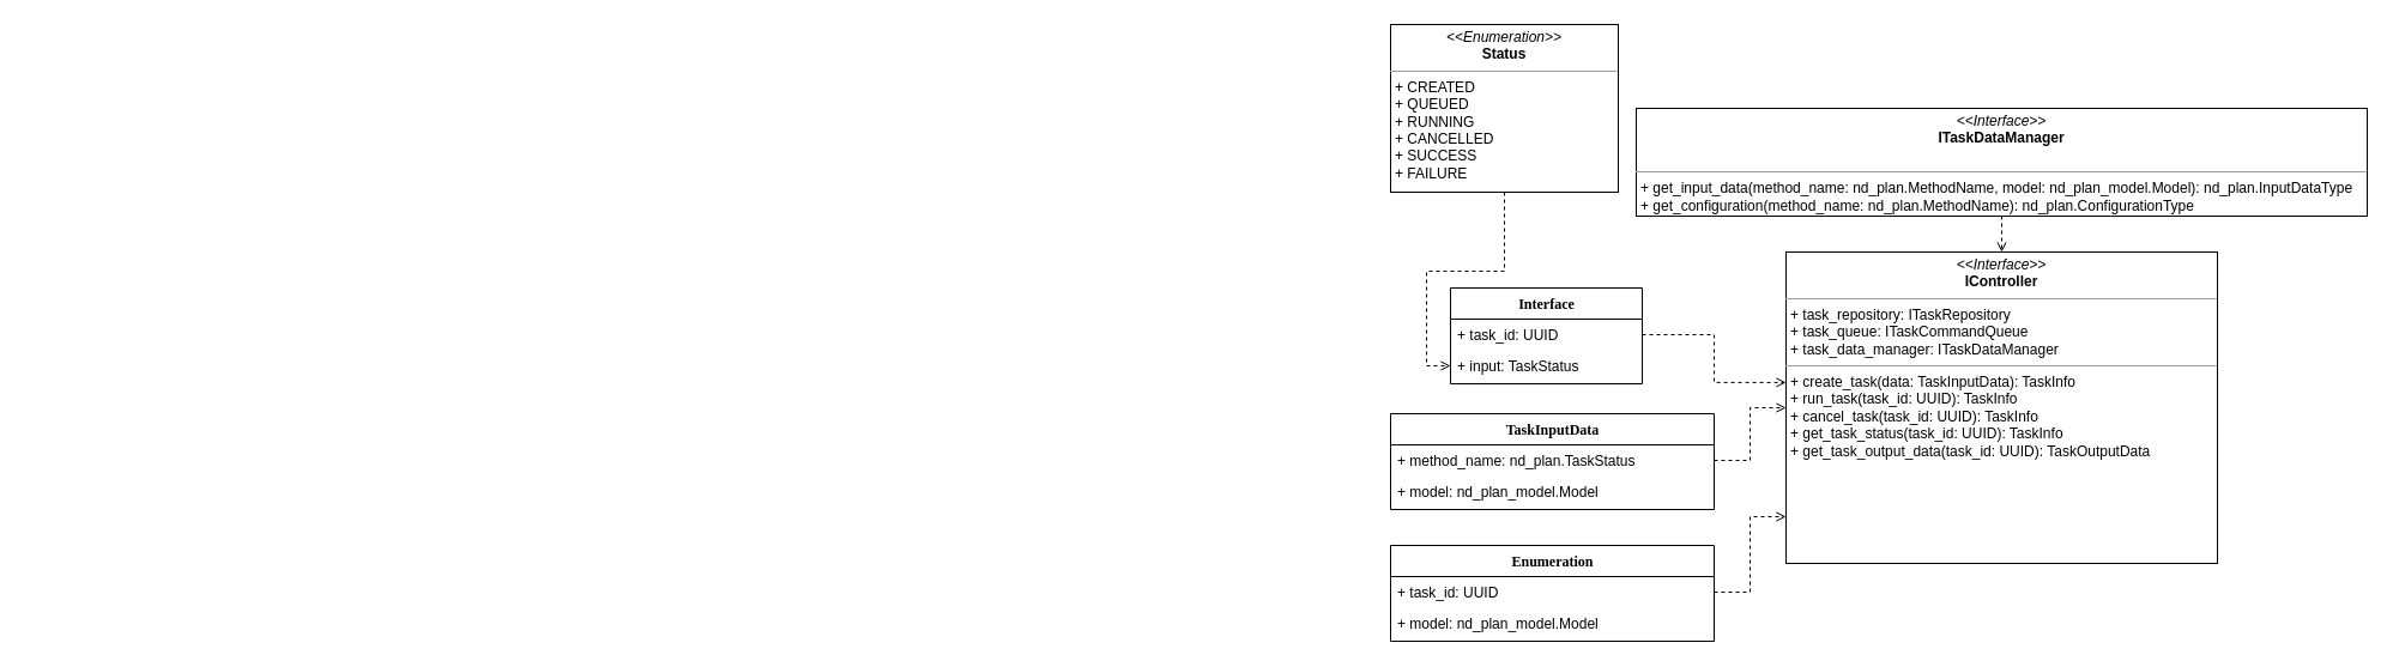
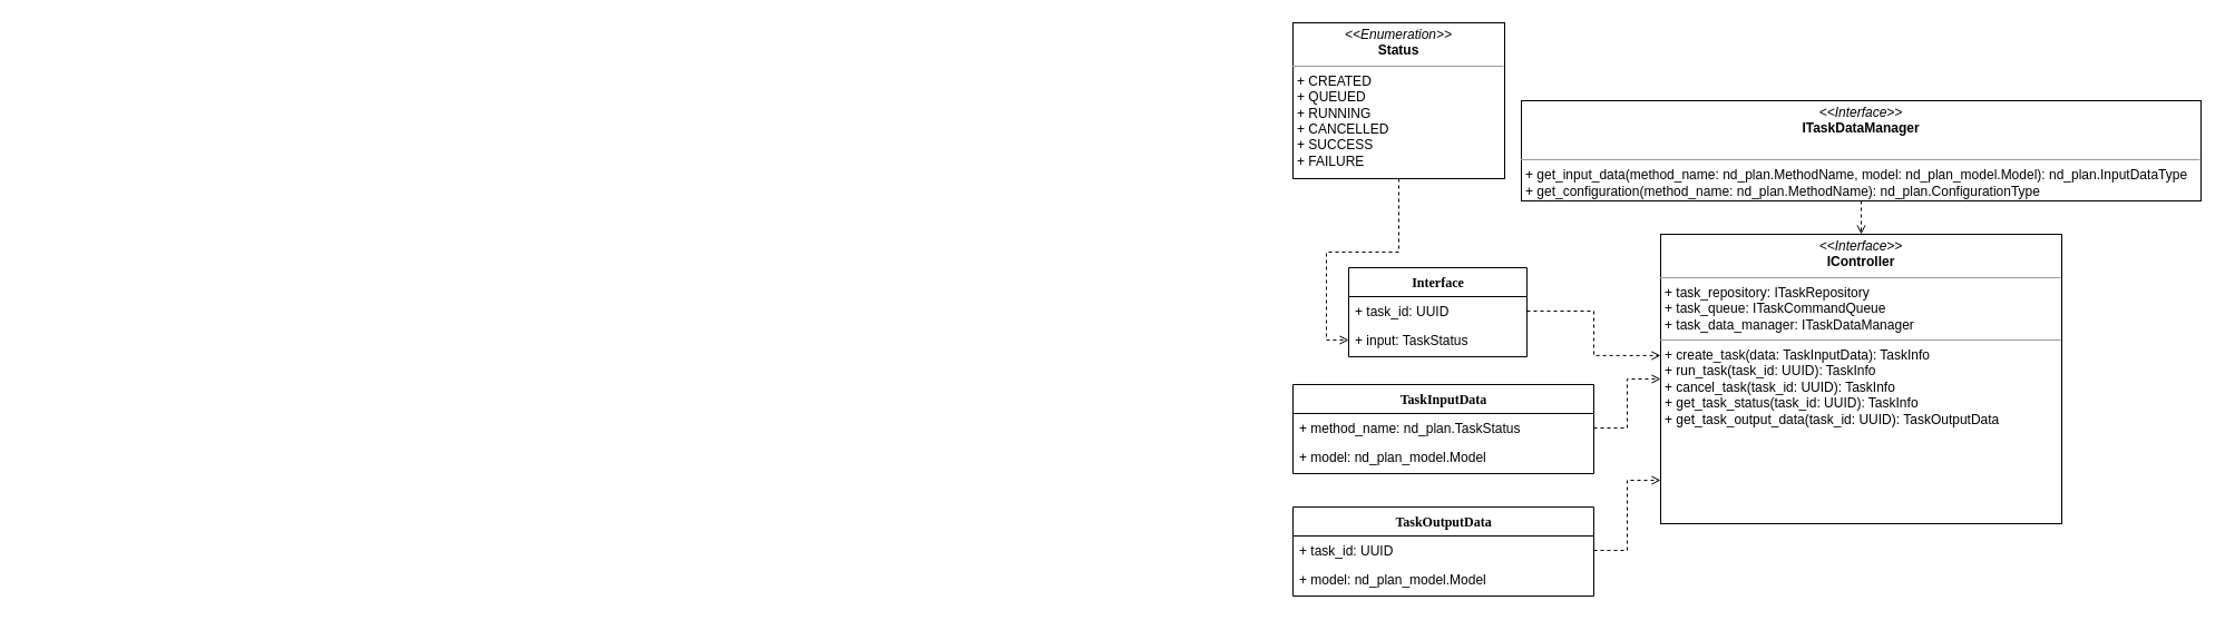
  <mxCell id="0" />
  <mxCell id="1" parent="0" />
  <mxCell id="2" style="edgeStyle=orthogonalEdgeStyle;rounded=0;orthogonalLoop=1;jettySize=auto;html=1;exitX=1;exitY=0.5;exitDx=0;exitDy=0;entryX=0;entryY=0.5;entryDx=0;entryDy=0;dashed=1;endArrow=open;endFill=0;" parent="1" edge="1"><mxGeometry relative="1" as="geometry"><Array as="points"><mxPoint x="300" y="310" /><mxPoint x="300" y="190" /><mxPoint x="20" y="190" /><mxPoint x="20" y="55" /></Array><mxPoint x="30" y="55" as="targetPoint" /></mxGeometry></mxCell>
  <mxCell id="3" style="edgeStyle=orthogonalEdgeStyle;rounded=0;orthogonalLoop=1;jettySize=auto;html=1;exitX=0.5;exitY=1;exitDx=0;exitDy=0;entryX=0.5;entryY=0;entryDx=0;entryDy=0;dashed=1;endArrow=open;endFill=0;" parent="1" source="4" target="16" edge="1"><mxGeometry relative="1" as="geometry" /></mxCell>
  <mxCell id="4" value="&lt;p style=&quot;margin: 0px ; margin-top: 4px ; text-align: center&quot;&gt;&lt;i&gt;&amp;lt;&amp;lt;Interface&amp;gt;&amp;gt;&lt;/i&gt;&lt;br&gt;&lt;b&gt;ITaskDataManager&lt;/b&gt;&lt;/p&gt;&lt;br&gt;&lt;hr size=&quot;1&quot;&gt;&lt;p style=&quot;margin: 0px ; margin-left: 4px&quot;&gt;+ get_input_data(method_name: nd_plan.MethodName, model: nd_plan_model.Model): nd_plan.InputDataType&lt;br&gt;+ get_configuration(method_name: nd_plan.MethodName): nd_plan.ConfigurationType&lt;/p&gt;&lt;p style=&quot;margin: 0px ; margin-left: 4px&quot;&gt;&lt;br&gt;&lt;/p&gt;" style="verticalAlign=top;align=left;overflow=fill;fontSize=12;fontFamily=Helvetica;html=1;rounded=0;shadow=0;comic=0;labelBackgroundColor=none;strokeWidth=1" parent="1" vertex="1"><mxGeometry x="1365" y="90" width="610" height="90" as="geometry" /></mxCell>
  <mxCell id="5" value="Interface" style="swimlane;html=1;fontStyle=1;align=center;verticalAlign=top;childLayout=stackLayout;horizontal=1;startSize=26;horizontalStack=0;resizeParent=1;resizeLast=0;collapsible=1;marginBottom=0;swimlaneFillColor=#ffffff;rounded=0;shadow=0;comic=0;labelBackgroundColor=none;strokeWidth=1;fillColor=none;fontFamily=Verdana;fontSize=12" parent="1" vertex="1"><mxGeometry x="1210" y="240" width="160" height="80" as="geometry" /></mxCell>
  <mxCell id="6" value="+ task_id: UUID" style="text;html=1;strokeColor=none;fillColor=none;align=left;verticalAlign=top;spacingLeft=4;spacingRight=4;whiteSpace=wrap;overflow=hidden;rotatable=0;points=[[0,0.5],[1,0.5]];portConstraint=eastwest;" parent="5" vertex="1"><mxGeometry y="26" width="160" height="26" as="geometry" /></mxCell>
  <mxCell id="7" value="+ input: TaskStatus" style="text;html=1;strokeColor=none;fillColor=none;align=left;verticalAlign=top;spacingLeft=4;spacingRight=4;whiteSpace=wrap;overflow=hidden;rotatable=0;points=[[0,0.5],[1,0.5]];portConstraint=eastwest;" parent="5" vertex="1"><mxGeometry y="52" width="160" height="26" as="geometry" /></mxCell>
  <mxCell id="8" value="TaskInputData" style="swimlane;html=1;fontStyle=1;align=center;verticalAlign=top;childLayout=stackLayout;horizontal=1;startSize=26;horizontalStack=0;resizeParent=1;resizeLast=0;collapsible=1;marginBottom=0;swimlaneFillColor=#ffffff;rounded=0;shadow=0;comic=0;labelBackgroundColor=none;strokeWidth=1;fillColor=none;fontFamily=Verdana;fontSize=12" parent="1" vertex="1"><mxGeometry x="1160" y="345" width="270" height="80" as="geometry" /></mxCell>
  <mxCell id="9" value="+ method_name: nd_plan.TaskStatus" style="text;html=1;strokeColor=none;fillColor=none;align=left;verticalAlign=top;spacingLeft=4;spacingRight=4;whiteSpace=wrap;overflow=hidden;rotatable=0;points=[[0,0.5],[1,0.5]];portConstraint=eastwest;" parent="8" vertex="1"><mxGeometry y="26" width="270" height="26" as="geometry" /></mxCell>
  <mxCell id="10" value="+ model: nd_plan_model.Model" style="text;html=1;strokeColor=none;fillColor=none;align=left;verticalAlign=top;spacingLeft=4;spacingRight=4;whiteSpace=wrap;overflow=hidden;rotatable=0;points=[[0,0.5],[1,0.5]];portConstraint=eastwest;" parent="8" vertex="1"><mxGeometry y="52" width="270" height="26" as="geometry" /></mxCell>
- <mxCell id="11" value="Enumeration" style="swimlane;html=1;fontStyle=1;align=center;verticalAlign=top;childLayout=stackLayout;horizontal=1;startSize=26;horizontalStack=0;resizeParent=1;resizeLast=0;collapsible=1;marginBottom=0;swimlaneFillColor=#ffffff;rounded=0;shadow=0;comic=0;labelBackgroundColor=none;strokeWidth=1;fillColor=none;fontFamily=Verdana;fontSize=12" parent="1" vertex="1"><mxGeometry x="1160" y="455" width="270" height="80" as="geometry" /></mxCell>
+ <mxCell id="11" value="TaskOutputData" style="swimlane;html=1;fontStyle=1;align=center;verticalAlign=top;childLayout=stackLayout;horizontal=1;startSize=26;horizontalStack=0;resizeParent=1;resizeLast=0;collapsible=1;marginBottom=0;swimlaneFillColor=#ffffff;rounded=0;shadow=0;comic=0;labelBackgroundColor=none;strokeWidth=1;fillColor=none;fontFamily=Verdana;fontSize=12" parent="1" vertex="1"><mxGeometry x="1160" y="455" width="270" height="80" as="geometry" /></mxCell>
  <mxCell id="12" value="+ task_id: UUID" style="text;html=1;strokeColor=none;fillColor=none;align=left;verticalAlign=top;spacingLeft=4;spacingRight=4;whiteSpace=wrap;overflow=hidden;rotatable=0;points=[[0,0.5],[1,0.5]];portConstraint=eastwest;" parent="11" vertex="1"><mxGeometry y="26" width="270" height="26" as="geometry" /></mxCell>
  <mxCell id="13" value="+ model: nd_plan_model.Model" style="text;html=1;strokeColor=none;fillColor=none;align=left;verticalAlign=top;spacingLeft=4;spacingRight=4;whiteSpace=wrap;overflow=hidden;rotatable=0;points=[[0,0.5],[1,0.5]];portConstraint=eastwest;" parent="11" vertex="1"><mxGeometry y="52" width="270" height="26" as="geometry" /></mxCell>
  <mxCell id="14" style="edgeStyle=orthogonalEdgeStyle;rounded=0;orthogonalLoop=1;jettySize=auto;html=1;exitX=0.5;exitY=1;exitDx=0;exitDy=0;entryX=0;entryY=0.5;entryDx=0;entryDy=0;dashed=1;endArrow=open;endFill=0;" parent="1" source="15" target="7" edge="1"><mxGeometry relative="1" as="geometry" /></mxCell>
  <mxCell id="15" value="&lt;p style=&quot;margin: 0px ; margin-top: 4px ; text-align: center&quot;&gt;&lt;i&gt;&amp;lt;&amp;lt;Enumeration&amp;gt;&amp;gt;&lt;/i&gt;&lt;br&gt;&lt;b&gt;Status&lt;/b&gt;&lt;/p&gt;&lt;hr size=&quot;1&quot;&gt;&lt;p style=&quot;margin: 0px ; margin-left: 4px&quot;&gt;+ CREATED&lt;br&gt;+ QUEUED&lt;/p&gt;&lt;p style=&quot;margin: 0px ; margin-left: 4px&quot;&gt;+ RUNNING&lt;/p&gt;&lt;p style=&quot;margin: 0px ; margin-left: 4px&quot;&gt;+ CANCELLED&lt;/p&gt;&lt;p style=&quot;margin: 0px ; margin-left: 4px&quot;&gt;+ SUCCESS&lt;/p&gt;&lt;p style=&quot;margin: 0px ; margin-left: 4px&quot;&gt;+ FAILURE&lt;/p&gt;" style="verticalAlign=top;align=left;overflow=fill;fontSize=12;fontFamily=Helvetica;html=1;rounded=0;shadow=0;comic=0;labelBackgroundColor=none;strokeWidth=1" parent="1" vertex="1"><mxGeometry x="1160" y="20" width="190" height="140" as="geometry" /></mxCell>
  <mxCell id="16" value="&lt;p style=&quot;margin: 0px ; margin-top: 4px ; text-align: center&quot;&gt;&lt;i&gt;&amp;lt;&amp;lt;Interface&amp;gt;&amp;gt;&lt;/i&gt;&lt;br&gt;&lt;b&gt;IController&lt;/b&gt;&lt;br&gt;&lt;/p&gt;&lt;hr size=&quot;1&quot;&gt;&lt;p style=&quot;margin: 0px ; margin-left: 4px&quot;&gt;+ task_repository: ITaskRepository&lt;br&gt;+ task_queue: ITaskCommandQueue&lt;/p&gt;&lt;p style=&quot;margin: 0px ; margin-left: 4px&quot;&gt;+ task_data_manager: ITaskDataManager&lt;/p&gt;&lt;hr size=&quot;1&quot;&gt;&lt;p style=&quot;margin: 0px ; margin-left: 4px&quot;&gt;+ create_task(data: TaskInputData): TaskInfo&lt;br&gt;+ run_task(task_id: UUID): TaskInfo&lt;/p&gt;&lt;p style=&quot;margin: 0px ; margin-left: 4px&quot;&gt;+ cancel_task(task_id: UUID): TaskInfo&lt;br&gt;&lt;/p&gt;&lt;p style=&quot;margin: 0px ; margin-left: 4px&quot;&gt;+ get_task_status(task_id: UUID): TaskInfo&lt;br&gt;&lt;/p&gt;&lt;p style=&quot;margin: 0px ; margin-left: 4px&quot;&gt;+ get_task_output_data(task_id: UUID): TaskOutputData&lt;/p&gt;" style="verticalAlign=top;align=left;overflow=fill;fontSize=12;fontFamily=Helvetica;html=1;rounded=0;shadow=0;comic=0;labelBackgroundColor=none;strokeWidth=1" parent="1" vertex="1"><mxGeometry x="1490" y="210" width="360" height="260" as="geometry" /></mxCell>
  <mxCell id="17" style="edgeStyle=orthogonalEdgeStyle;rounded=0;orthogonalLoop=1;jettySize=auto;html=1;exitX=1;exitY=0.5;exitDx=0;exitDy=0;entryX=0;entryY=0.419;entryDx=0;entryDy=0;entryPerimeter=0;dashed=1;endArrow=open;endFill=0;" parent="1" source="6" target="16" edge="1"><mxGeometry relative="1" as="geometry" /></mxCell>
  <mxCell id="18" style="edgeStyle=orthogonalEdgeStyle;rounded=0;orthogonalLoop=1;jettySize=auto;html=1;exitX=1;exitY=0.5;exitDx=0;exitDy=0;entryX=0;entryY=0.5;entryDx=0;entryDy=0;dashed=1;endArrow=open;endFill=0;" parent="1" source="9" target="16" edge="1"><mxGeometry relative="1" as="geometry" /></mxCell>
  <mxCell id="19" style="edgeStyle=orthogonalEdgeStyle;rounded=0;orthogonalLoop=1;jettySize=auto;html=1;exitX=1;exitY=0.5;exitDx=0;exitDy=0;entryX=0;entryY=0.85;entryDx=0;entryDy=0;entryPerimeter=0;dashed=1;endArrow=open;endFill=0;" parent="1" source="12" target="16" edge="1"><mxGeometry relative="1" as="geometry" /></mxCell>
